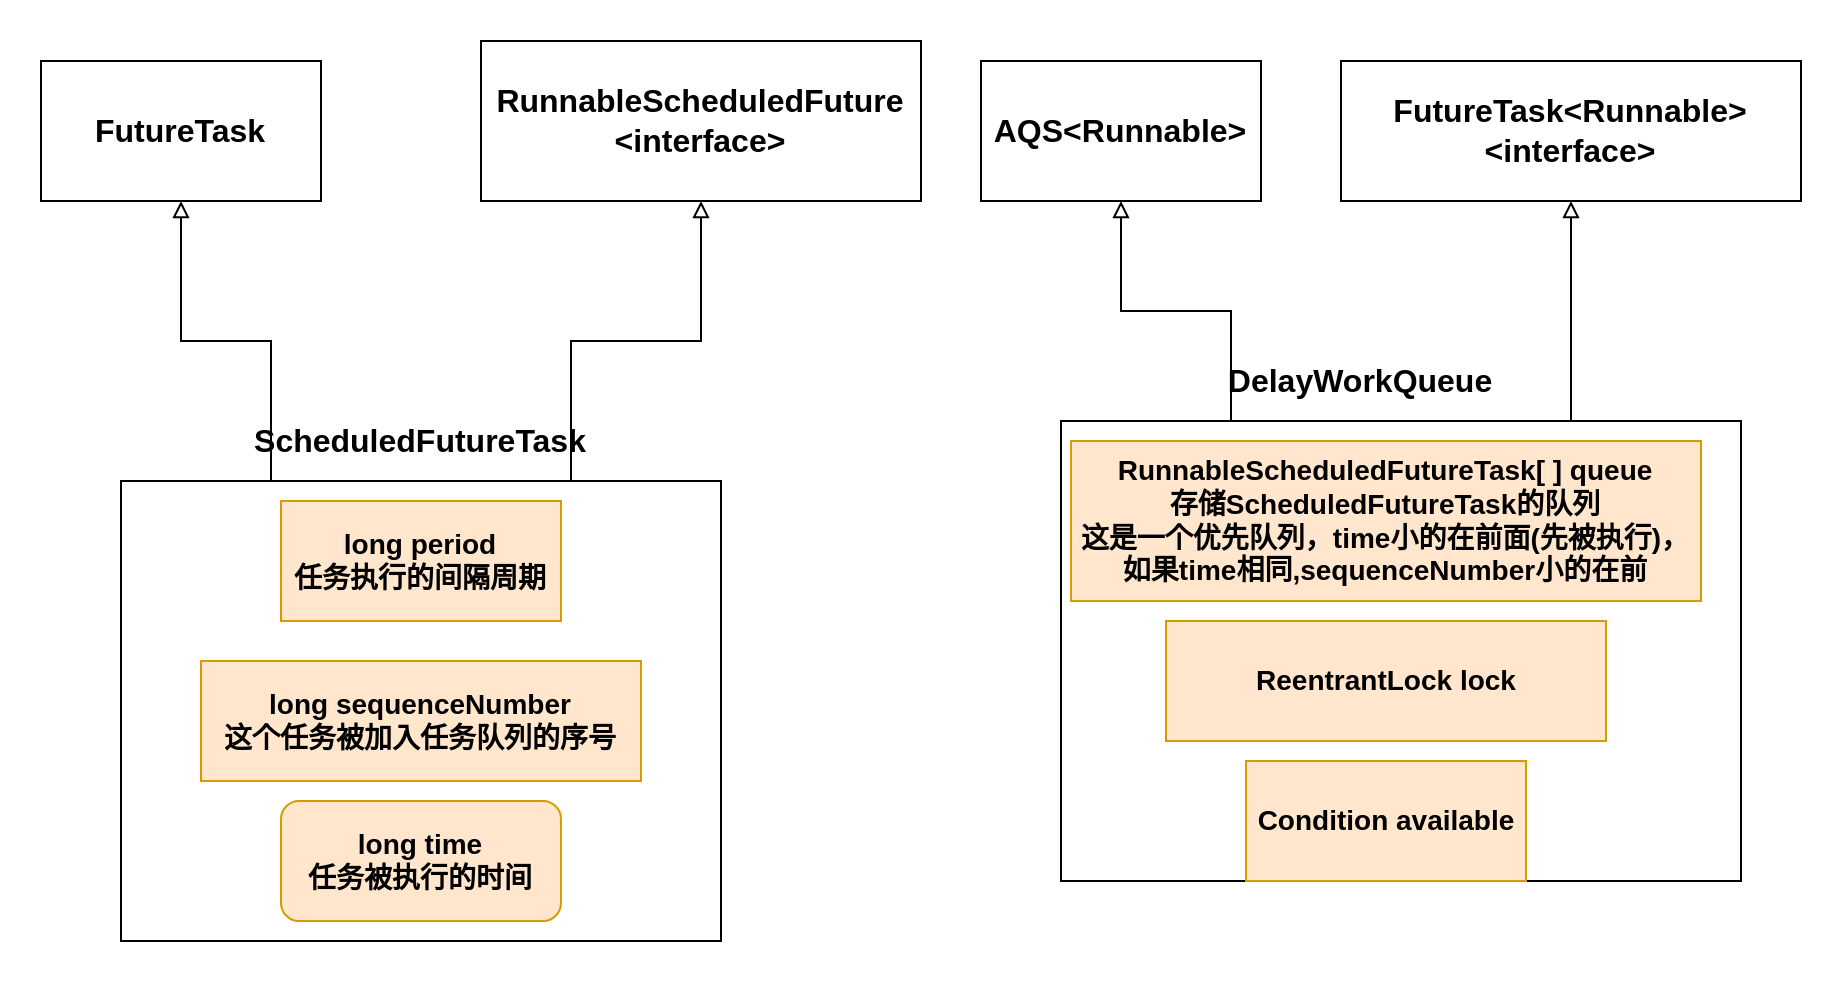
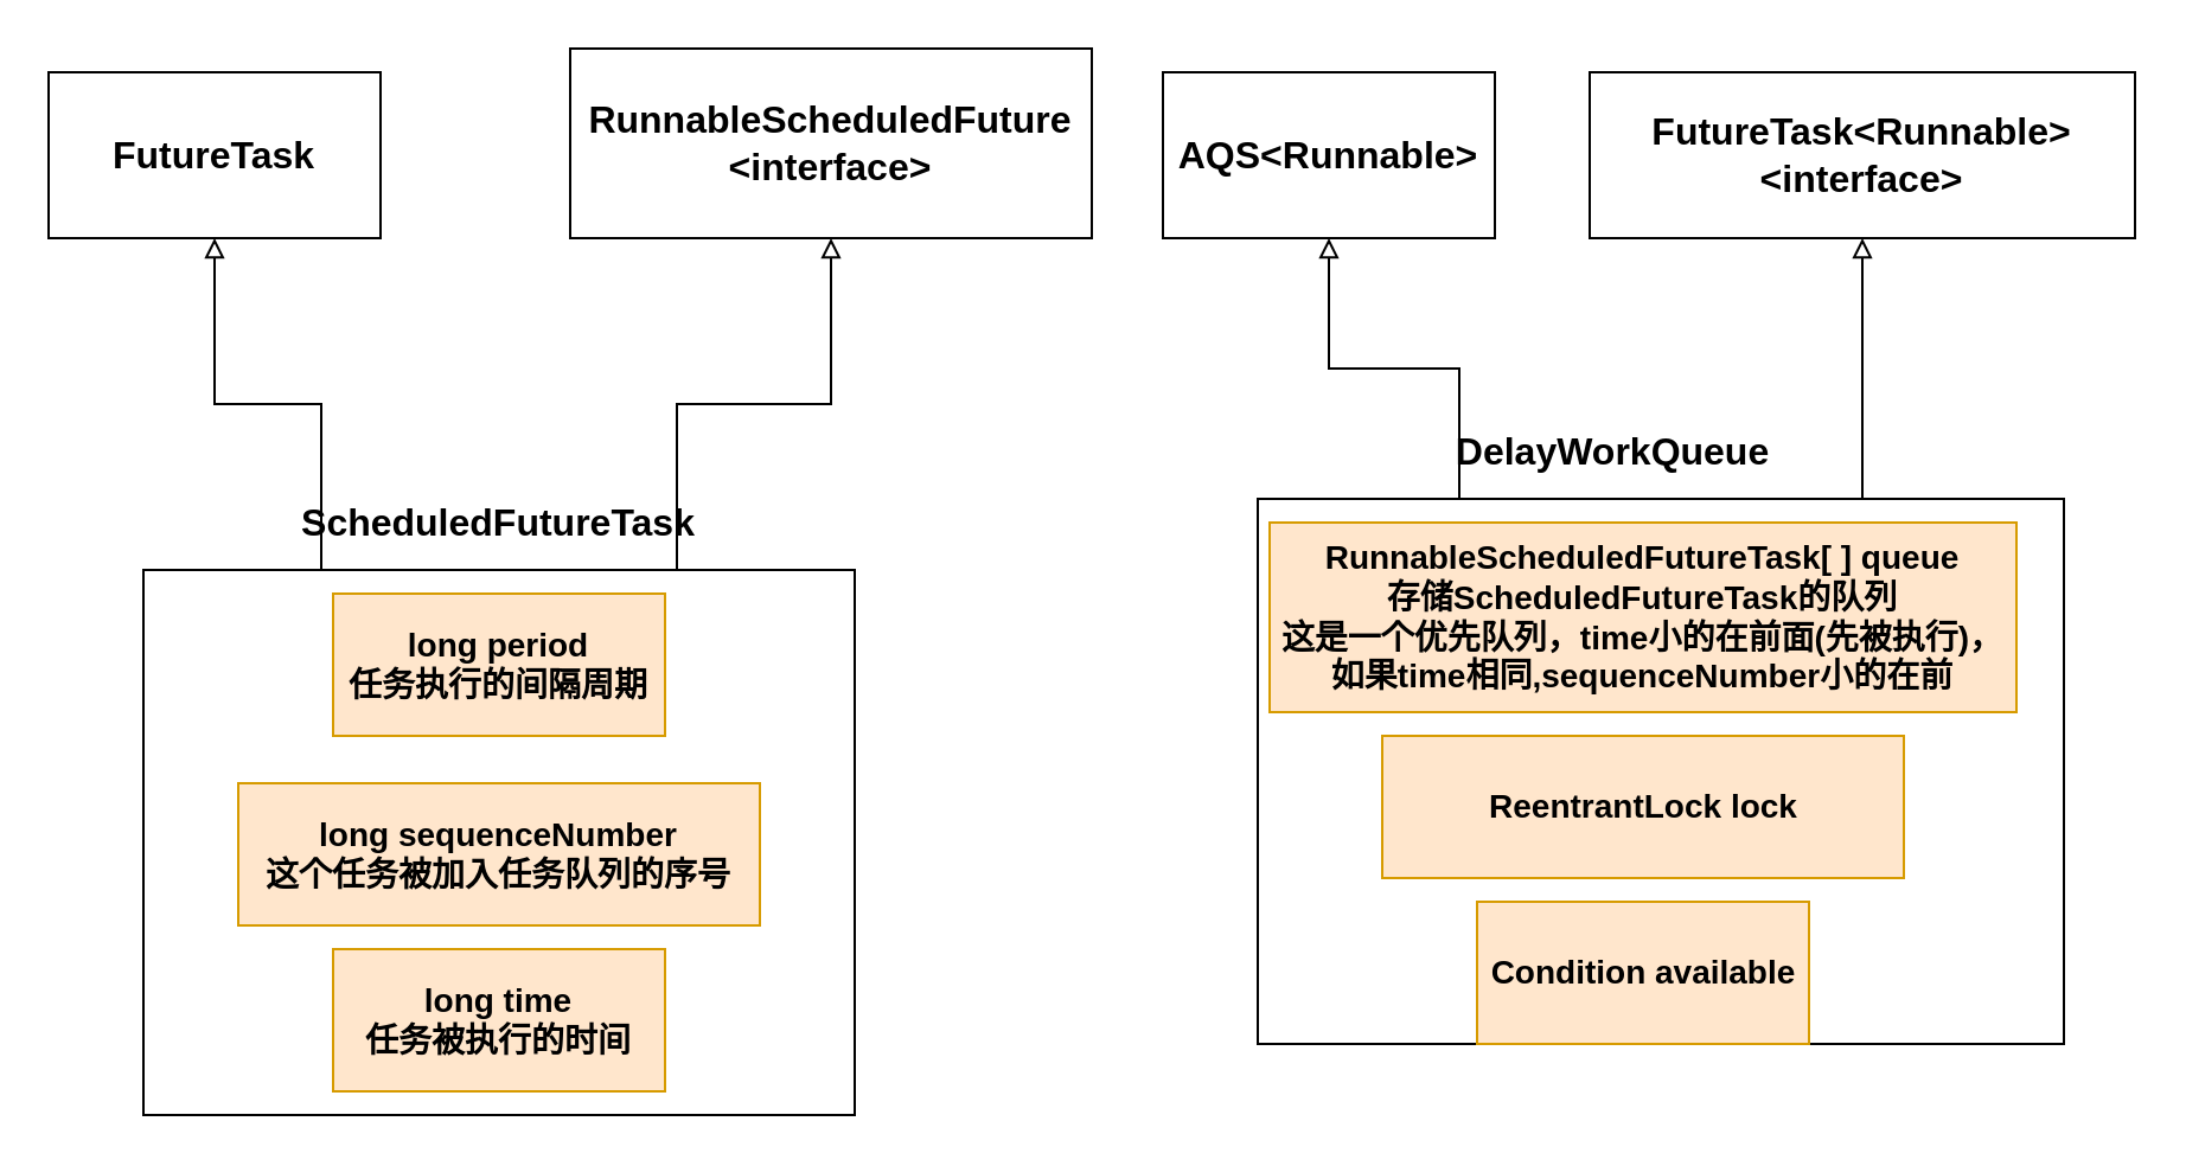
  <mxCell id="0" />
  <mxCell id="1" parent="0" />
  <mxCell id="2" style="edgeStyle=orthogonalEdgeStyle;rounded=0;orthogonalLoop=1;jettySize=auto;html=1;exitX=0.75;exitY=0;exitDx=0;exitDy=0;endArrow=block;endFill=0;" parent="1" source="4" target="17" edge="1"><mxGeometry relative="1" as="geometry" /></mxCell>
  <mxCell id="3" style="edgeStyle=orthogonalEdgeStyle;rounded=0;orthogonalLoop=1;jettySize=auto;html=1;exitX=0.25;exitY=0;exitDx=0;exitDy=0;entryX=0.5;entryY=1;entryDx=0;entryDy=0;endArrow=block;endFill=0;" parent="1" source="4" target="16" edge="1"><mxGeometry relative="1" as="geometry" /></mxCell>
  <mxCell id="4" value="" style="rounded=0;whiteSpace=wrap;html=1;" parent="1" vertex="1"><mxGeometry x="60" y="240" width="300" height="230" as="geometry" /></mxCell>
  <mxCell id="5" value="&lt;b&gt;&lt;font style=&quot;font-size: 16px&quot;&gt;ScheduledFutureTask&lt;/font&gt;&lt;/b&gt;" style="text;html=1;strokeColor=none;fillColor=none;align=center;verticalAlign=middle;whiteSpace=wrap;rounded=0;" parent="1" vertex="1"><mxGeometry x="190" y="210" width="40" height="20" as="geometry" /></mxCell>
  <mxCell id="6" value="&lt;b&gt;&lt;font style=&quot;font-size: 14px&quot;&gt;long period&lt;br&gt;任务执行的间隔周期&lt;br&gt;&lt;/font&gt;&lt;/b&gt;" style="rounded=0;whiteSpace=wrap;html=1;fillColor=#ffe6cc;strokeColor=#d79b00;" parent="1" vertex="1"><mxGeometry x="140" y="250" width="140" height="60" as="geometry" /></mxCell>
  <mxCell id="7" value="&lt;b&gt;&lt;font style=&quot;font-size: 14px&quot;&gt;long sequenceNumber&lt;br&gt;这个任务被加入任务队列的序号&lt;br&gt;&lt;/font&gt;&lt;/b&gt;" style="rounded=0;whiteSpace=wrap;html=1;fillColor=#ffe6cc;strokeColor=#d79b00;" parent="1" vertex="1"><mxGeometry x="100" y="330" width="220" height="60" as="geometry" /></mxCell>
- <mxCell id="8" value="&lt;b&gt;&lt;font style=&quot;font-size: 14px&quot;&gt;long time&lt;br&gt;任务被执行的时间&lt;br&gt;&lt;/font&gt;&lt;/b&gt;" style="whiteSpace=wrap;html=1;fillColor=#ffe6cc;strokeColor=#d79b00;rounded=1;" parent="1" vertex="1"><mxGeometry x="140" y="400" width="140" height="60" as="geometry" /></mxCell>
+ <mxCell id="8" value="&lt;b&gt;&lt;font style=&quot;font-size: 14px&quot;&gt;long time&lt;br&gt;任务被执行的时间&lt;br&gt;&lt;/font&gt;&lt;/b&gt;" style="rounded=0;whiteSpace=wrap;html=1;fillColor=#ffe6cc;strokeColor=#d79b00;" parent="1" vertex="1"><mxGeometry x="140" y="400" width="140" height="60" as="geometry" /></mxCell>
  <mxCell id="9" style="edgeStyle=orthogonalEdgeStyle;rounded=0;orthogonalLoop=1;jettySize=auto;html=1;exitX=0.75;exitY=0;exitDx=0;exitDy=0;entryX=0.5;entryY=1;entryDx=0;entryDy=0;endArrow=block;endFill=0;" parent="1" source="11" target="19" edge="1"><mxGeometry relative="1" as="geometry" /></mxCell>
  <mxCell id="10" style="edgeStyle=orthogonalEdgeStyle;rounded=0;orthogonalLoop=1;jettySize=auto;html=1;exitX=0.25;exitY=0;exitDx=0;exitDy=0;endArrow=block;endFill=0;" parent="1" source="11" target="18" edge="1"><mxGeometry relative="1" as="geometry" /></mxCell>
  <mxCell id="11" value="" style="rounded=0;whiteSpace=wrap;html=1;" parent="1" vertex="1"><mxGeometry x="530" y="210" width="340" height="230" as="geometry" /></mxCell>
  <mxCell id="12" value="&lt;b&gt;&lt;font style=&quot;font-size: 16px&quot;&gt;DelayWorkQueue&lt;/font&gt;&lt;/b&gt;" style="text;html=1;strokeColor=none;fillColor=none;align=center;verticalAlign=middle;whiteSpace=wrap;rounded=0;" parent="1" vertex="1"><mxGeometry x="660" y="180" width="40" height="20" as="geometry" /></mxCell>
  <mxCell id="13" value="&lt;b&gt;&lt;font style=&quot;font-size: 14px&quot;&gt;RunnableScheduledFutureTask[ ] queue&lt;br&gt;存储ScheduledFutureTask的队列&lt;br&gt;这是一个优先队列，time小的在前面(先被执行)，如果time相同,sequenceNumber小的在前&lt;br&gt;&lt;/font&gt;&lt;/b&gt;" style="rounded=0;whiteSpace=wrap;html=1;fillColor=#ffe6cc;strokeColor=#d79b00;" parent="1" vertex="1"><mxGeometry x="535" y="220" width="315" height="80" as="geometry" /></mxCell>
  <mxCell id="14" value="&lt;b&gt;&lt;font style=&quot;font-size: 14px&quot;&gt;ReentrantLock lock&lt;br&gt;&lt;/font&gt;&lt;/b&gt;" style="rounded=0;whiteSpace=wrap;html=1;fillColor=#ffe6cc;strokeColor=#d79b00;" parent="1" vertex="1"><mxGeometry x="582.5" y="310" width="220" height="60" as="geometry" /></mxCell>
  <mxCell id="15" value="&lt;b&gt;&lt;font style=&quot;font-size: 14px&quot;&gt;Condition available&lt;br&gt;&lt;/font&gt;&lt;/b&gt;" style="rounded=0;whiteSpace=wrap;html=1;fillColor=#ffe6cc;strokeColor=#d79b00;" parent="1" vertex="1"><mxGeometry x="622.5" y="380" width="140" height="60" as="geometry" /></mxCell>
  <mxCell id="16" value="&lt;b&gt;&lt;font style=&quot;font-size: 16px&quot;&gt;FutureTask&lt;/font&gt;&lt;/b&gt;" style="rounded=0;whiteSpace=wrap;html=1;" parent="1" vertex="1"><mxGeometry x="20" y="30" width="140" height="70" as="geometry" /></mxCell>
  <mxCell id="17" value="&lt;b&gt;&lt;font style=&quot;font-size: 16px&quot;&gt;RunnableScheduledFuture&lt;br&gt;&amp;lt;interface&amp;gt;&lt;br&gt;&lt;/font&gt;&lt;/b&gt;" style="rounded=0;whiteSpace=wrap;html=1;" parent="1" vertex="1"><mxGeometry x="240" y="20" width="220" height="80" as="geometry" /></mxCell>
  <mxCell id="18" value="&lt;b&gt;&lt;font style=&quot;font-size: 16px&quot;&gt;AQS&amp;lt;Runnable&amp;gt;&lt;/font&gt;&lt;/b&gt;" style="rounded=0;whiteSpace=wrap;html=1;" parent="1" vertex="1"><mxGeometry x="490" y="30" width="140" height="70" as="geometry" /></mxCell>
  <mxCell id="19" value="&lt;b&gt;&lt;font style=&quot;font-size: 16px&quot;&gt;FutureTask&amp;lt;Runnable&amp;gt;&lt;br&gt;&amp;lt;interface&amp;gt;&lt;br&gt;&lt;/font&gt;&lt;/b&gt;" style="rounded=0;whiteSpace=wrap;html=1;" parent="1" vertex="1"><mxGeometry x="670" y="30" width="230" height="70" as="geometry" /></mxCell>
